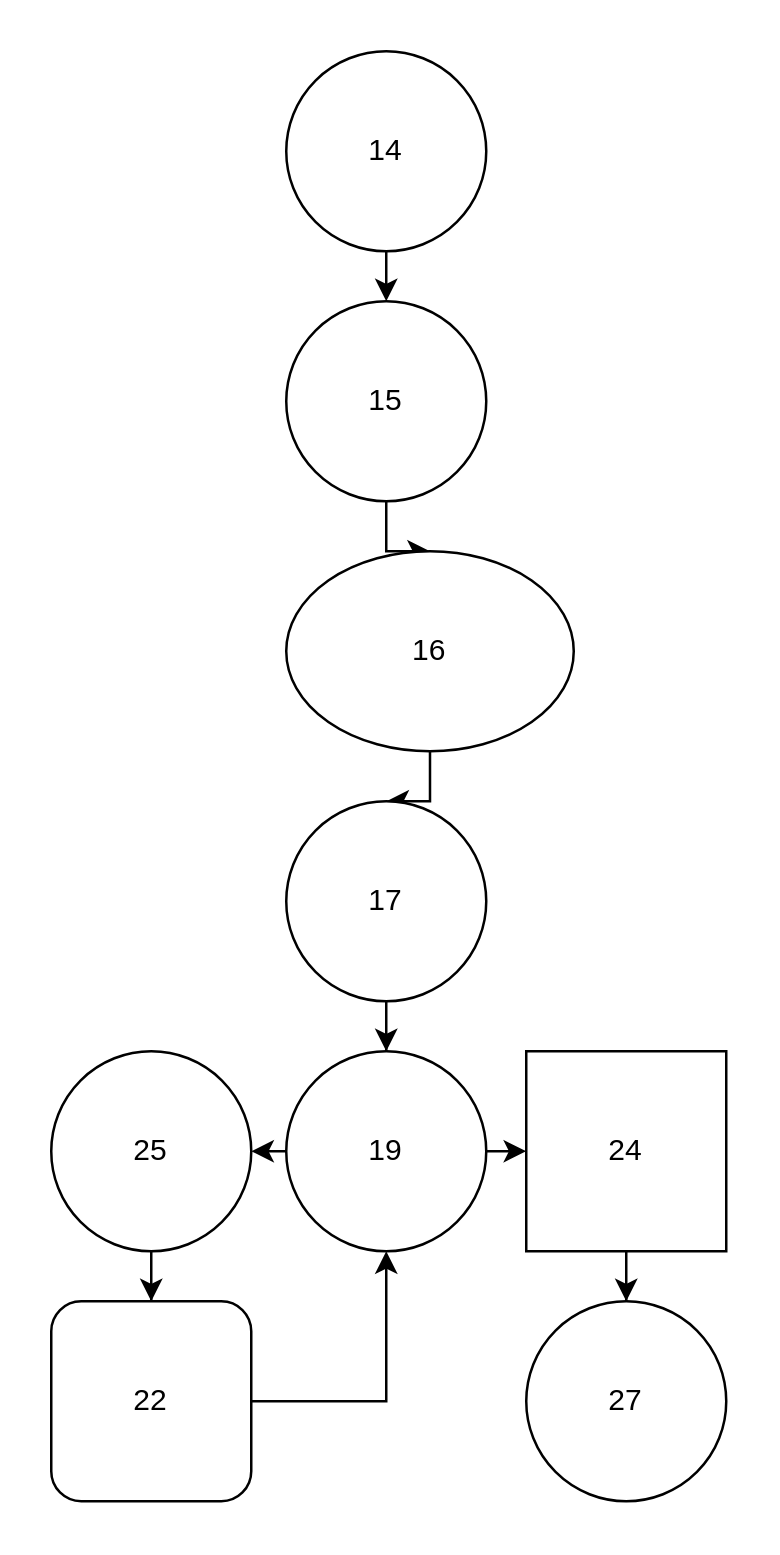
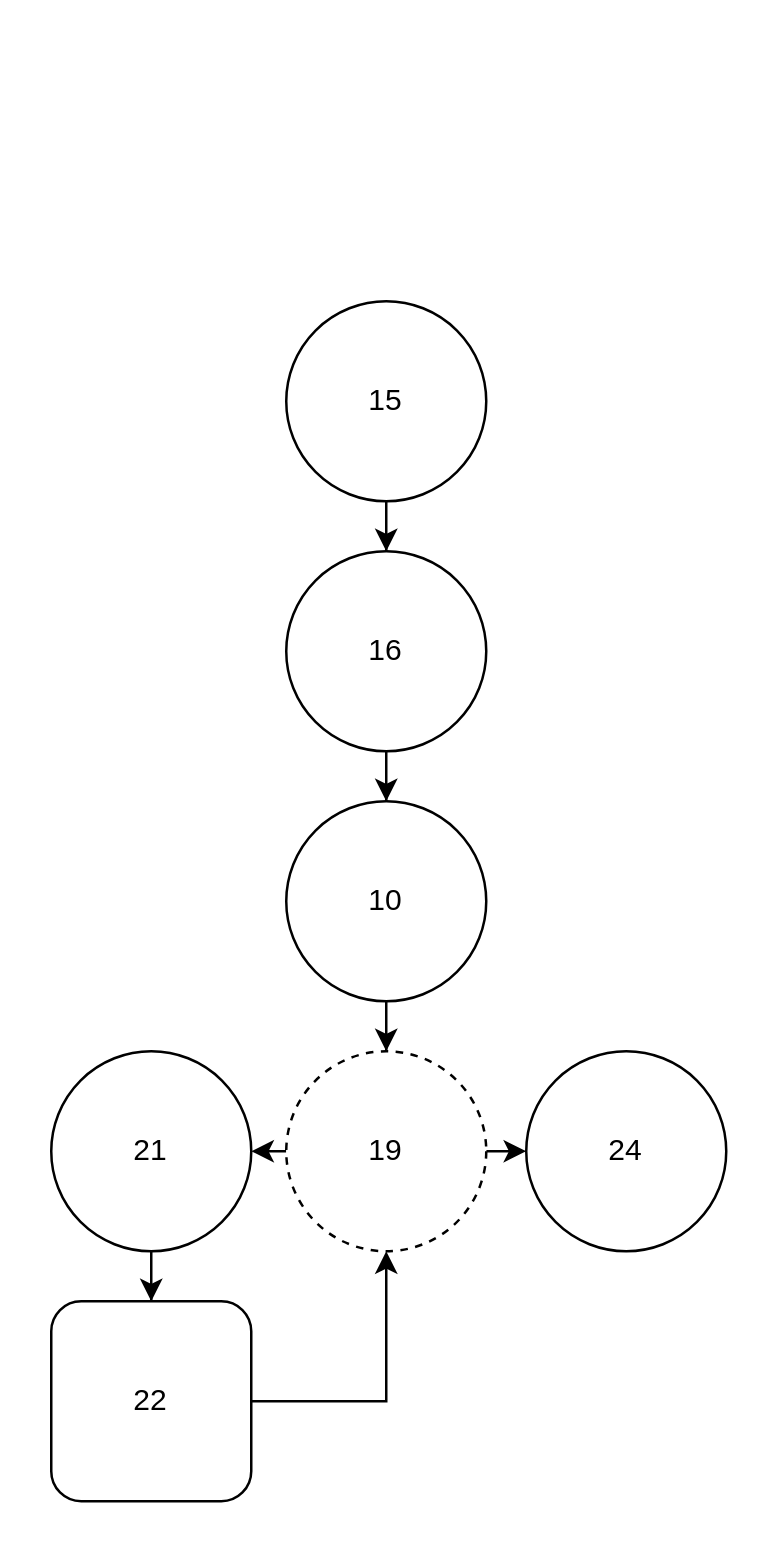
  <mxCell id="0" />
  <mxCell id="1" parent="0" />
- <mxCell id="2" value="14" style="ellipse;whiteSpace=wrap;html=1;aspect=fixed;" vertex="1" parent="1"><mxGeometry x="114" y="20" width="80" height="80" as="geometry" /></mxCell>
  <mxCell id="3" value="" style="edgeStyle=orthogonalEdgeStyle;rounded=0;orthogonalLoop=1;jettySize=auto;html=1;" edge="1" parent="1" source="4" target="6"><mxGeometry relative="1" as="geometry" /></mxCell>
  <mxCell id="4" value="15" style="ellipse;whiteSpace=wrap;html=1;aspect=fixed;" vertex="1" parent="1"><mxGeometry x="114" y="120" width="80" height="80" as="geometry" /></mxCell>
  <mxCell id="5" value="" style="edgeStyle=orthogonalEdgeStyle;rounded=0;orthogonalLoop=1;jettySize=auto;html=1;" edge="1" parent="1" source="6" target="8"><mxGeometry relative="1" as="geometry" /></mxCell>
- <mxCell id="6" value="16" style="ellipse;whiteSpace=wrap;html=1;aspect=fixed;" vertex="1" parent="1"><mxGeometry x="114" y="220" width="115" height="80" as="geometry" /></mxCell>
+ <mxCell id="6" value="16" style="ellipse;whiteSpace=wrap;html=1;aspect=fixed;" vertex="1" parent="1"><mxGeometry x="114" y="220" width="80" height="80" as="geometry" /></mxCell>
  <mxCell id="7" value="" style="edgeStyle=orthogonalEdgeStyle;rounded=0;orthogonalLoop=1;jettySize=auto;html=1;" edge="1" parent="1" source="8" target="11"><mxGeometry relative="1" as="geometry" /></mxCell>
- <mxCell id="8" value="17" style="ellipse;whiteSpace=wrap;html=1;aspect=fixed;" vertex="1" parent="1"><mxGeometry x="114" y="320" width="80" height="80" as="geometry" /></mxCell>
+ <mxCell id="8" value="10" style="ellipse;whiteSpace=wrap;html=1;aspect=fixed;" vertex="1" parent="1"><mxGeometry x="114" y="320" width="80" height="80" as="geometry" /></mxCell>
  <mxCell id="9" style="edgeStyle=orthogonalEdgeStyle;rounded=0;orthogonalLoop=1;jettySize=auto;html=1;exitX=0;exitY=0.5;exitDx=0;exitDy=0;entryX=1;entryY=0.5;entryDx=0;entryDy=0;" edge="1" parent="1" source="11" target="13"><mxGeometry relative="1" as="geometry" /></mxCell>
  <mxCell id="10" style="edgeStyle=orthogonalEdgeStyle;rounded=0;orthogonalLoop=1;jettySize=auto;html=1;exitX=1;exitY=0.5;exitDx=0;exitDy=0;entryX=0;entryY=0.5;entryDx=0;entryDy=0;" edge="1" parent="1" source="11" target="15"><mxGeometry relative="1" as="geometry" /></mxCell>
- <mxCell id="11" value="19" style="ellipse;whiteSpace=wrap;html=1;aspect=fixed;" vertex="1" parent="1"><mxGeometry x="114" y="420" width="80" height="80" as="geometry" /></mxCell>
+ <mxCell id="11" value="19" style="ellipse;whiteSpace=wrap;html=1;aspect=fixed;dashed=1;" vertex="1" parent="1"><mxGeometry x="114" y="420" width="80" height="80" as="geometry" /></mxCell>
  <mxCell id="12" value="" style="edgeStyle=orthogonalEdgeStyle;rounded=0;orthogonalLoop=1;jettySize=auto;html=1;" edge="1" parent="1" source="13" target="17"><mxGeometry relative="1" as="geometry" /></mxCell>
- <mxCell id="13" value="25" style="ellipse;whiteSpace=wrap;html=1;aspect=fixed;" vertex="1" parent="1"><mxGeometry x="20" y="420" width="80" height="80" as="geometry" /></mxCell>
- <mxCell id="14" value="" style="edgeStyle=orthogonalEdgeStyle;rounded=0;orthogonalLoop=1;jettySize=auto;html=1;" edge="1" parent="1" source="15" target="18"><mxGeometry relative="1" as="geometry" /></mxCell>
- <mxCell id="15" value="24" style="whiteSpace=wrap;html=1;aspect=fixed;rounded=0;" vertex="1" parent="1"><mxGeometry x="210" y="420" width="80" height="80" as="geometry" /></mxCell>
+ <mxCell id="13" value="21" style="ellipse;whiteSpace=wrap;html=1;aspect=fixed;" vertex="1" parent="1"><mxGeometry x="20" y="420" width="80" height="80" as="geometry" /></mxCell>
+ <mxCell id="15" value="24" style="ellipse;whiteSpace=wrap;html=1;aspect=fixed;" vertex="1" parent="1"><mxGeometry x="210" y="420" width="80" height="80" as="geometry" /></mxCell>
  <mxCell id="16" style="edgeStyle=orthogonalEdgeStyle;rounded=0;orthogonalLoop=1;jettySize=auto;html=1;exitX=1;exitY=0.5;exitDx=0;exitDy=0;entryX=0.5;entryY=1;entryDx=0;entryDy=0;" edge="1" parent="1" source="17" target="11"><mxGeometry relative="1" as="geometry"><mxPoint x="120" y="560" as="targetPoint" /></mxGeometry></mxCell>
  <mxCell id="17" value="22" style="whiteSpace=wrap;html=1;aspect=fixed;rounded=1;" vertex="1" parent="1"><mxGeometry x="20" y="520" width="80" height="80" as="geometry" /></mxCell>
- <mxCell id="18" value="27" style="ellipse;whiteSpace=wrap;html=1;aspect=fixed;" vertex="1" parent="1"><mxGeometry x="210" y="520" width="80" height="80" as="geometry" /></mxCell>
- <mxCell id="19" value="" style="endArrow=classic;html=1;rounded=0;exitX=0.5;exitY=1;exitDx=0;exitDy=0;entryX=0.5;entryY=0;entryDx=0;entryDy=0;" edge="1" parent="1" source="2" target="4"><mxGeometry width="50" height="50" relative="1" as="geometry"><mxPoint x="130" y="410" as="sourcePoint" /><mxPoint x="180" y="360" as="targetPoint" /></mxGeometry></mxCell>
